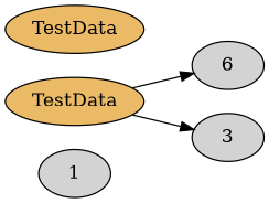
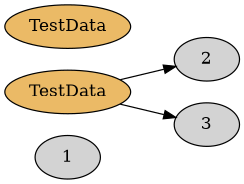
  digraph {
    rankdir=LR
    node [style=filled]
    1
    n2 [fillcolor="#ebba66" headlabel=1 label=TestData]
-   2 [label=6]
+   2
    3
    n5 [fillcolor="#ebba66" headlabel=1 label=TestData]
    n2 -> 2
    n2 -> 3
  }
